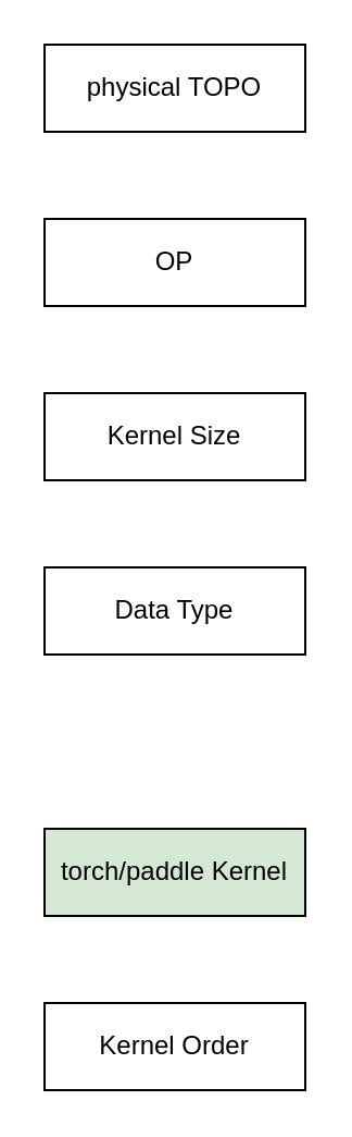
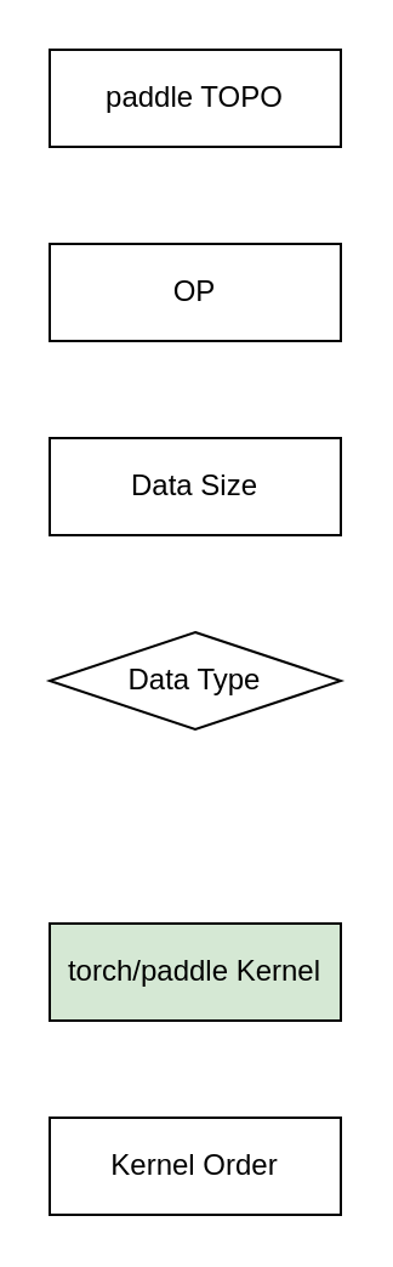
  <mxCell id="0" />
  <mxCell id="1" parent="0" />
- <mxCell id="2" value="physical TOPO" style="rounded=0;whiteSpace=wrap;html=1;" vertex="1" parent="1"><mxGeometry x="20" y="20" width="120" height="40" as="geometry" /></mxCell>
+ <mxCell id="2" value="paddle TOPO" style="rounded=0;whiteSpace=wrap;html=1;" vertex="1" parent="1"><mxGeometry x="20" y="20" width="120" height="40" as="geometry" /></mxCell>
  <mxCell id="3" value="OP" style="rounded=0;whiteSpace=wrap;html=1;" vertex="1" parent="1"><mxGeometry x="20" y="100" width="120" height="40" as="geometry" /></mxCell>
- <mxCell id="4" value="Kernel Size" style="rounded=0;whiteSpace=wrap;html=1;" vertex="1" parent="1"><mxGeometry x="20" y="180" width="120" height="40" as="geometry" /></mxCell>
- <mxCell id="5" value="Data Type" style="rounded=0;whiteSpace=wrap;html=1;" vertex="1" parent="1"><mxGeometry x="20" y="260" width="120" height="40" as="geometry" /></mxCell>
+ <mxCell id="4" value="Data Size" style="rounded=0;whiteSpace=wrap;html=1;" vertex="1" parent="1"><mxGeometry x="20" y="180" width="120" height="40" as="geometry" /></mxCell>
+ <mxCell id="5" value="Data Type" style="rhombus;whiteSpace=wrap;html=1;" vertex="1" parent="1"><mxGeometry x="20" y="260" width="120" height="40" as="geometry" /></mxCell>
  <mxCell id="6" value="torch/paddle Kernel" style="rounded=0;whiteSpace=wrap;html=1;fillColor=#d5e8d4;" vertex="1" parent="1"><mxGeometry x="20" y="380" width="120" height="40" as="geometry" /></mxCell>
  <mxCell id="7" value="Kernel Order" style="rounded=0;whiteSpace=wrap;html=1;" vertex="1" parent="1"><mxGeometry x="20" y="460" width="120" height="40" as="geometry" /></mxCell>
